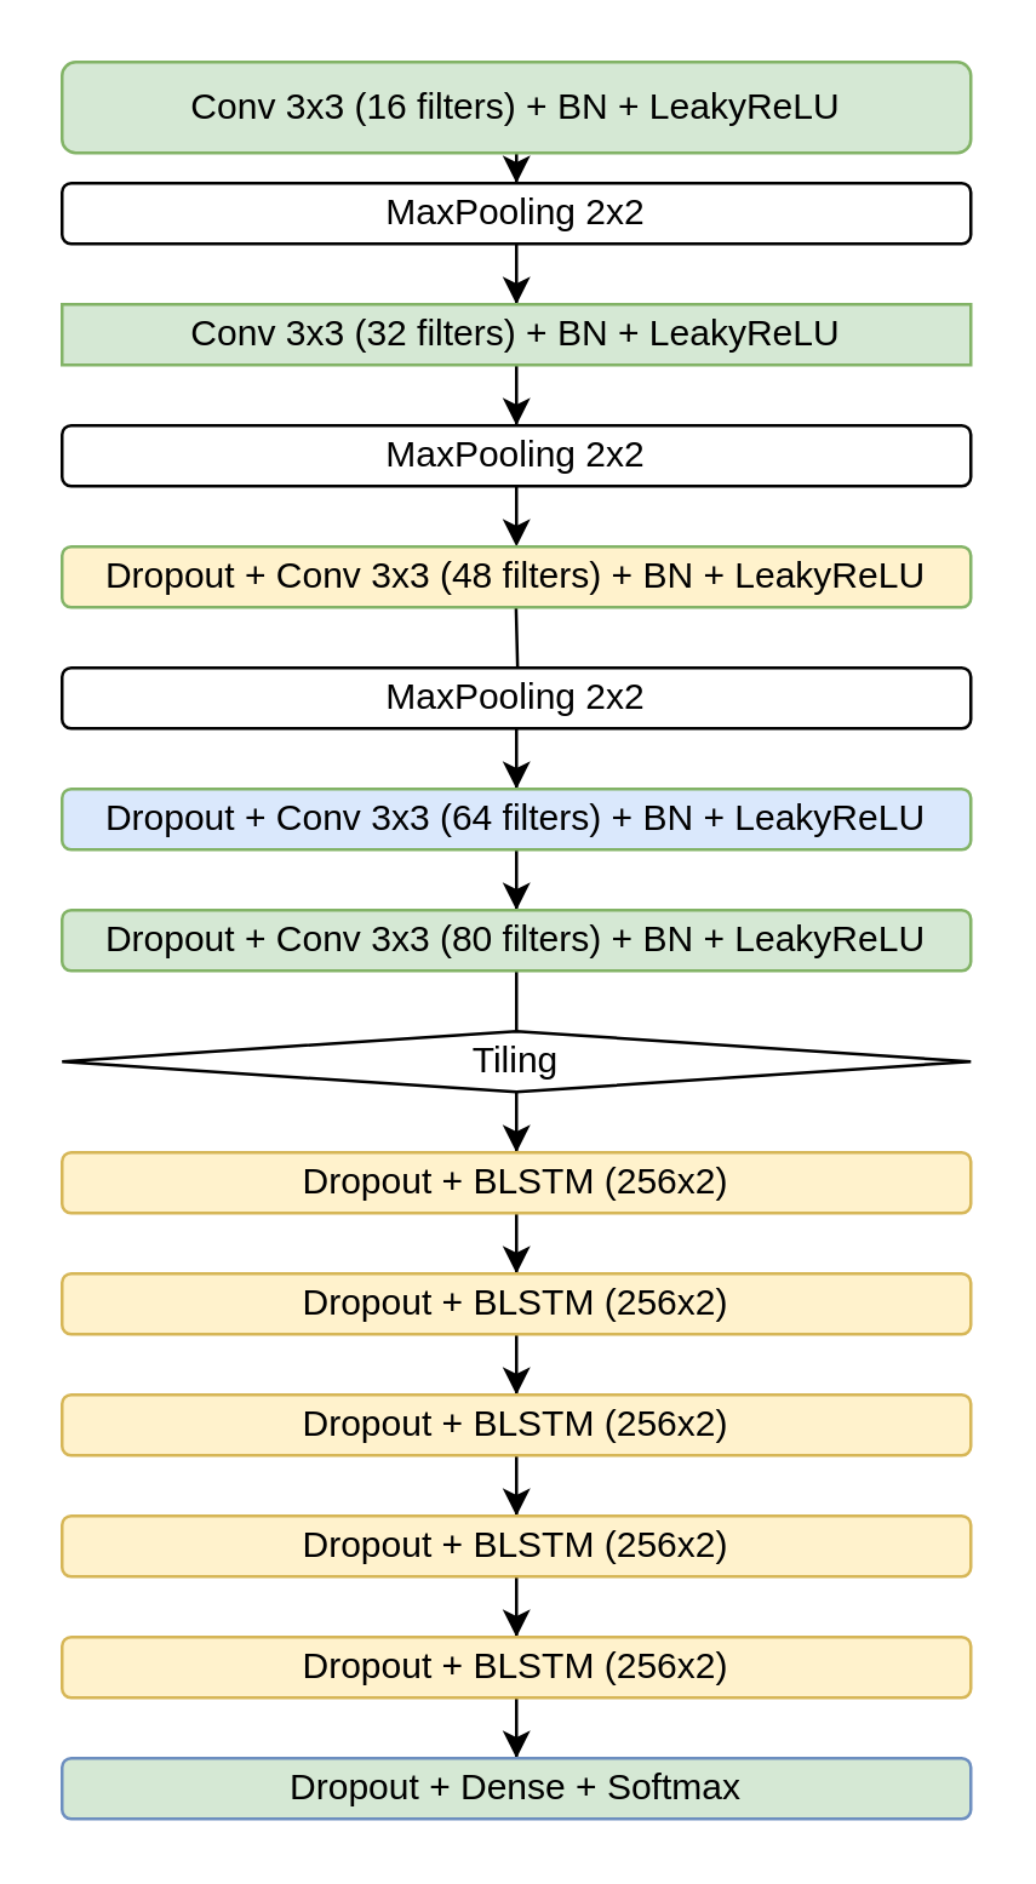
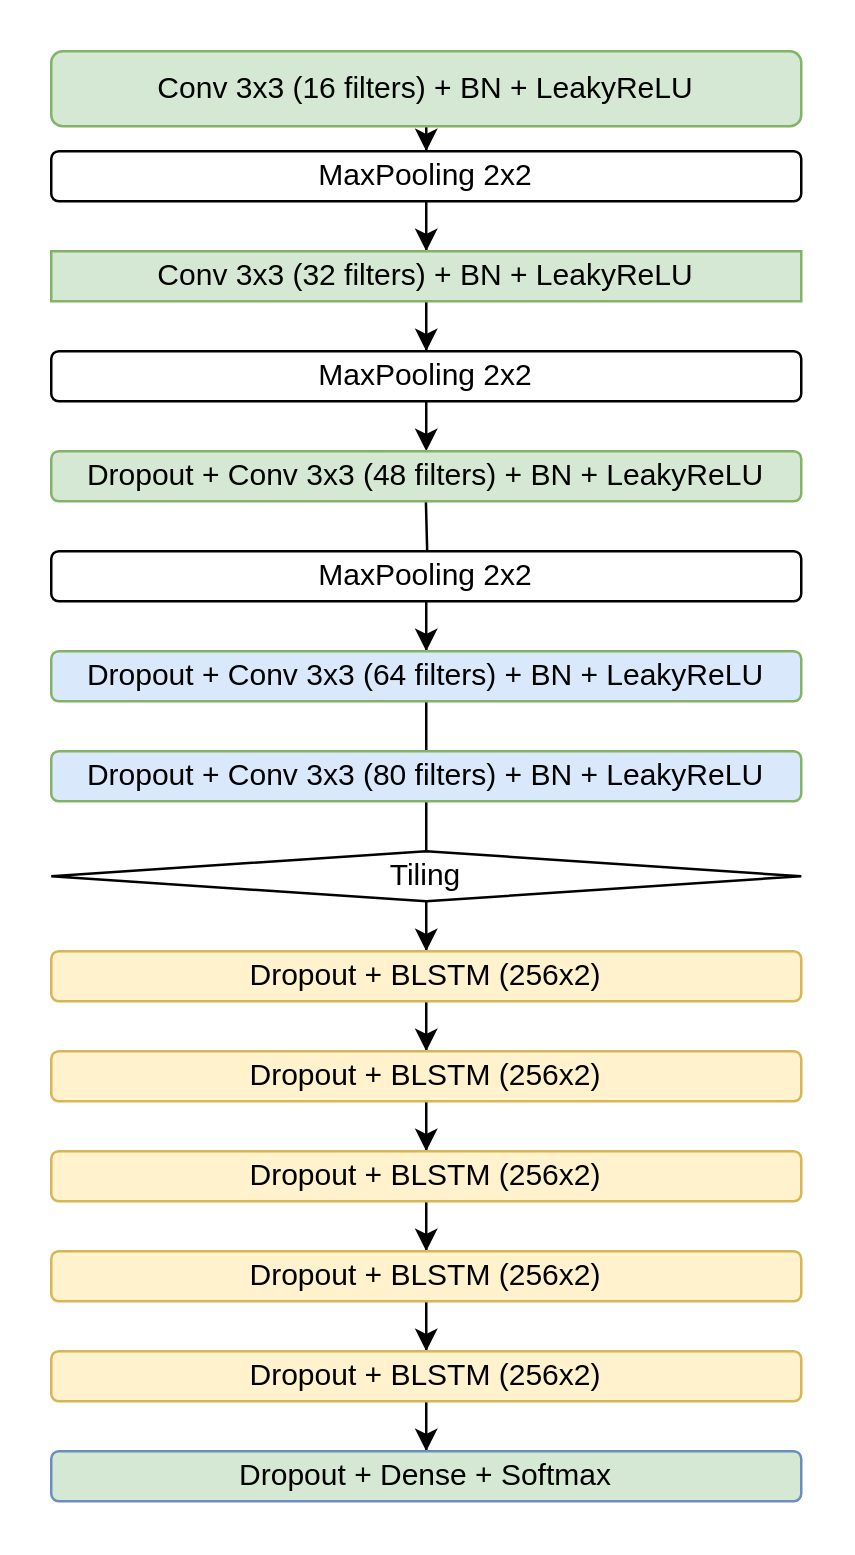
  <mxCell id="0" />
  <mxCell id="1" parent="0" />
  <mxCell id="2" value="" style="edgeStyle=orthogonalEdgeStyle;rounded=0;orthogonalLoop=1;jettySize=auto;html=1;" parent="1" source="3" target="5" edge="1"><mxGeometry relative="1" as="geometry" /></mxCell>
  <mxCell id="3" value="Conv 3x3 (16 filters) +&amp;nbsp;BN + LeakyReLU" style="rounded=1;whiteSpace=wrap;html=1;fillColor=#d5e8d4;strokeColor=#82b366;" parent="1" vertex="1"><mxGeometry x="20" y="20" width="300" height="30" as="geometry" /></mxCell>
  <mxCell id="4" value="" style="edgeStyle=orthogonalEdgeStyle;rounded=0;orthogonalLoop=1;jettySize=auto;html=1;" parent="1" source="5" target="7" edge="1"><mxGeometry relative="1" as="geometry" /></mxCell>
  <mxCell id="5" value="MaxPooling 2x2" style="rounded=1;whiteSpace=wrap;html=1;" parent="1" vertex="1"><mxGeometry y="60" width="300" height="20" as="geometry" x="20" /></mxCell>
  <mxCell id="6" value="" style="edgeStyle=orthogonalEdgeStyle;rounded=0;orthogonalLoop=1;jettySize=auto;html=1;" parent="1" source="7" target="9" edge="1"><mxGeometry relative="1" as="geometry" /></mxCell>
  <mxCell id="7" value="Conv 3x3 (32 filters)&amp;nbsp;+&amp;nbsp;BN + LeakyReLU" style="whiteSpace=wrap;html=1;fillColor=#d5e8d4;strokeColor=#82b366;rounded=0;" parent="1" vertex="1"><mxGeometry y="100" width="300" height="20" as="geometry" x="20" /></mxCell>
  <mxCell id="8" value="" style="edgeStyle=orthogonalEdgeStyle;rounded=0;orthogonalLoop=1;jettySize=auto;html=1;" parent="1" source="9" edge="1"><mxGeometry relative="1" as="geometry"><mxPoint x="169.857" y="180" as="targetPoint" /></mxGeometry></mxCell>
  <mxCell id="9" value="MaxPooling 2x2" style="rounded=1;whiteSpace=wrap;html=1;" parent="1" vertex="1"><mxGeometry y="140" width="300" height="20" as="geometry" x="20" /></mxCell>
  <mxCell id="10" value="" style="edgeStyle=orthogonalEdgeStyle;rounded=0;orthogonalLoop=1;jettySize=auto;html=1;" parent="1" target="12" edge="1"><mxGeometry relative="1" as="geometry"><mxPoint x="169.857" y="200" as="sourcePoint" /></mxGeometry></mxCell>
  <mxCell id="11" value="" style="edgeStyle=orthogonalEdgeStyle;rounded=0;orthogonalLoop=1;jettySize=auto;html=1;" parent="1" source="12" target="14" edge="1"><mxGeometry relative="1" as="geometry" /></mxCell>
  <mxCell id="12" value="MaxPooling 2x2" style="rounded=1;whiteSpace=wrap;html=1;" parent="1" vertex="1"><mxGeometry y="220" width="300" height="20" as="geometry" x="20" /></mxCell>
- <mxCell id="13" value="" style="edgeStyle=orthogonalEdgeStyle;rounded=0;orthogonalLoop=1;jettySize=auto;html=1;" parent="1" source="14" target="16" edge="1"><mxGeometry relative="1" as="geometry" /></mxCell>
+ <mxCell id="13" value="" style="edgeStyle=orthogonalEdgeStyle;rounded=0;orthogonalLoop=1;jettySize=auto;html=1;endArrow=none;" parent="1" source="14" target="16" edge="1"><mxGeometry relative="1" as="geometry" /></mxCell>
  <mxCell id="14" value="Dropout + Conv 3x3 (64 filters)&amp;nbsp;+&amp;nbsp;BN + LeakyReLU" style="rounded=1;whiteSpace=wrap;html=1;fillColor=#dae8fc;strokeColor=#82b366;" parent="1" vertex="1"><mxGeometry y="260" width="300" height="20" as="geometry" x="20" /></mxCell>
  <mxCell id="15" value="" style="edgeStyle=orthogonalEdgeStyle;rounded=0;orthogonalLoop=1;jettySize=auto;html=1;endArrow=none;" parent="1" source="16" target="18" edge="1"><mxGeometry relative="1" as="geometry" /></mxCell>
- <mxCell id="16" value="Dropout + Conv 3x3 (80 filters)&amp;nbsp;+&amp;nbsp;BN + LeakyReLU" style="rounded=1;whiteSpace=wrap;html=1;fillColor=#d5e8d4;strokeColor=#82b366;" parent="1" vertex="1"><mxGeometry y="300" width="300" height="20" as="geometry" x="20" /></mxCell>
+ <mxCell id="16" value="Dropout + Conv 3x3 (80 filters)&amp;nbsp;+&amp;nbsp;BN + LeakyReLU" style="rounded=1;whiteSpace=wrap;html=1;fillColor=#dae8fc;strokeColor=#82b366;" parent="1" vertex="1"><mxGeometry y="300" width="300" height="20" as="geometry" x="20" /></mxCell>
  <mxCell id="17" value="" style="edgeStyle=orthogonalEdgeStyle;rounded=0;orthogonalLoop=1;jettySize=auto;html=1;" parent="1" source="18" target="20" edge="1"><mxGeometry relative="1" as="geometry" /></mxCell>
  <mxCell id="18" value="Tiling" style="rhombus;whiteSpace=wrap;html=1;" parent="1" vertex="1"><mxGeometry y="340" width="300" height="20" as="geometry" x="20" /></mxCell>
  <mxCell id="19" value="" style="edgeStyle=orthogonalEdgeStyle;rounded=0;orthogonalLoop=1;jettySize=auto;html=1;" parent="1" source="20" target="22" edge="1"><mxGeometry relative="1" as="geometry" /></mxCell>
  <mxCell id="20" value="Dropout + BLSTM (256x2)" style="rounded=1;whiteSpace=wrap;html=1;fillColor=#fff2cc;strokeColor=#d6b656;" parent="1" vertex="1"><mxGeometry y="380" width="300" height="20" as="geometry" x="20" /></mxCell>
  <mxCell id="21" value="" style="edgeStyle=orthogonalEdgeStyle;rounded=0;orthogonalLoop=1;jettySize=auto;html=1;" parent="1" source="22" target="24" edge="1"><mxGeometry relative="1" as="geometry" /></mxCell>
  <mxCell id="22" value="Dropout +&amp;nbsp;BLSTM (256x2)" style="rounded=1;whiteSpace=wrap;html=1;fillColor=#fff2cc;strokeColor=#d6b656;" parent="1" vertex="1"><mxGeometry y="420" width="300" height="20" as="geometry" x="20" /></mxCell>
  <mxCell id="23" value="" style="edgeStyle=orthogonalEdgeStyle;rounded=0;orthogonalLoop=1;jettySize=auto;html=1;" parent="1" source="24" target="26" edge="1"><mxGeometry relative="1" as="geometry" /></mxCell>
  <mxCell id="24" value="Dropout +&amp;nbsp;BLSTM (256x2)" style="rounded=1;whiteSpace=wrap;html=1;fillColor=#fff2cc;strokeColor=#d6b656;" parent="1" vertex="1"><mxGeometry y="460" width="300" height="20" as="geometry" x="20" /></mxCell>
  <mxCell id="25" value="" style="edgeStyle=orthogonalEdgeStyle;rounded=0;orthogonalLoop=1;jettySize=auto;html=1;" parent="1" source="26" target="28" edge="1"><mxGeometry relative="1" as="geometry" /></mxCell>
  <mxCell id="26" value="Dropout +&amp;nbsp;BLSTM (256x2)" style="rounded=1;whiteSpace=wrap;html=1;fillColor=#fff2cc;strokeColor=#d6b656;" parent="1" vertex="1"><mxGeometry y="500" width="300" height="20" as="geometry" x="20" /></mxCell>
  <mxCell id="27" value="" style="edgeStyle=orthogonalEdgeStyle;rounded=0;orthogonalLoop=1;jettySize=auto;html=1;" parent="1" source="28" target="29" edge="1"><mxGeometry relative="1" as="geometry" /></mxCell>
  <mxCell id="28" value="Dropout +&amp;nbsp;BLSTM (256x2)" style="rounded=1;whiteSpace=wrap;html=1;fillColor=#fff2cc;strokeColor=#d6b656;" parent="1" vertex="1"><mxGeometry y="540" width="300" height="20" as="geometry" x="20" /></mxCell>
  <mxCell id="29" value="Dropout +&amp;nbsp;Dense + Softmax" style="rounded=1;whiteSpace=wrap;html=1;fillColor=#d5e8d4;strokeColor=#6c8ebf;" parent="1" vertex="1"><mxGeometry y="580" width="300" height="20" as="geometry" x="20" /></mxCell>
- <mxCell id="30" value="Dropout + Conv 3x3 (48 filters)&amp;nbsp;+&amp;nbsp;BN + LeakyReLU" style="rounded=1;whiteSpace=wrap;html=1;fillColor=#fff2cc;strokeColor=#82b366;" vertex="1" parent="1"><mxGeometry y="180" width="300" height="20" as="geometry" x="20" /></mxCell>
+ <mxCell id="30" value="Dropout + Conv 3x3 (48 filters)&amp;nbsp;+&amp;nbsp;BN + LeakyReLU" style="rounded=1;whiteSpace=wrap;html=1;fillColor=#d5e8d4;strokeColor=#82b366;" vertex="1" parent="1"><mxGeometry y="180" width="300" height="20" as="geometry" x="20" /></mxCell>
